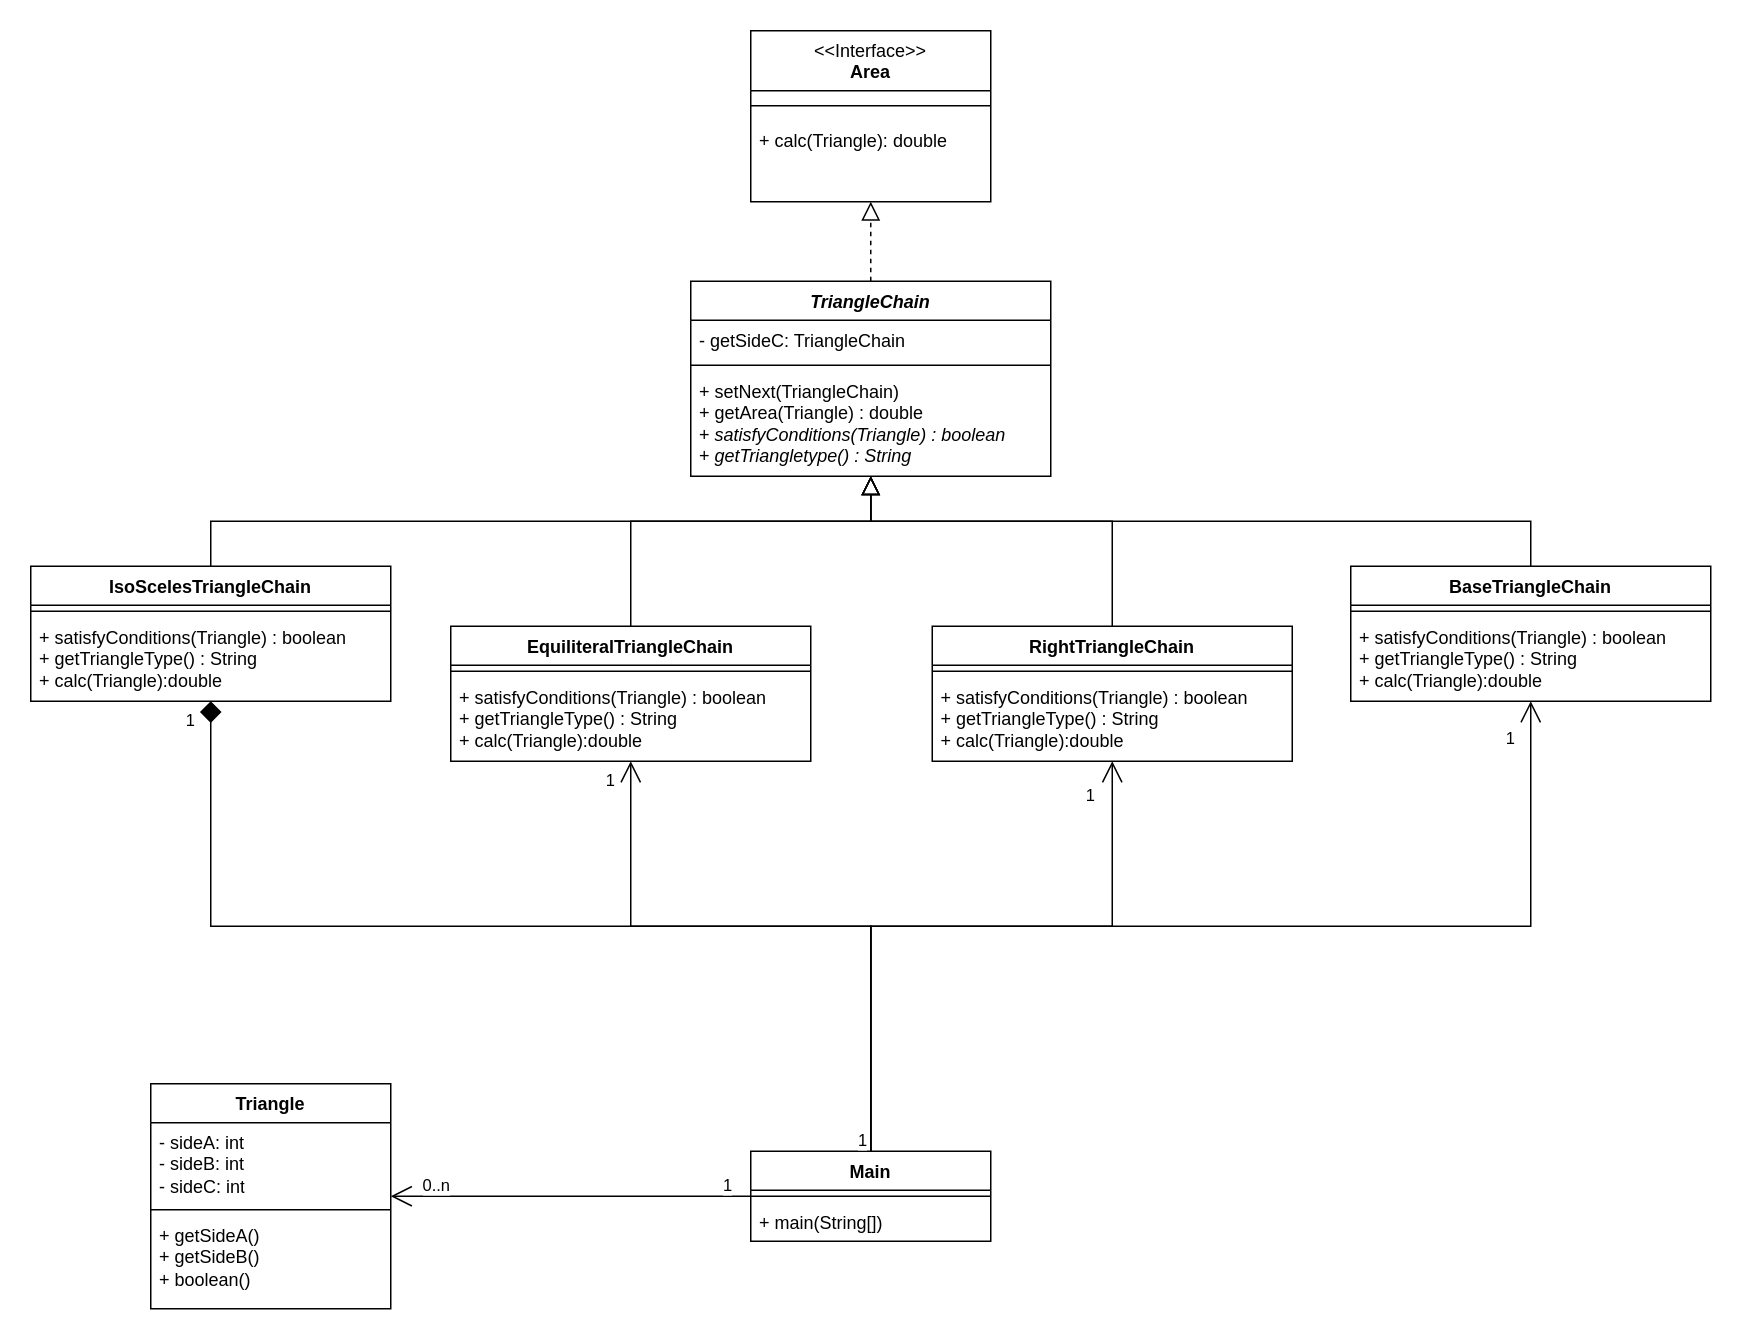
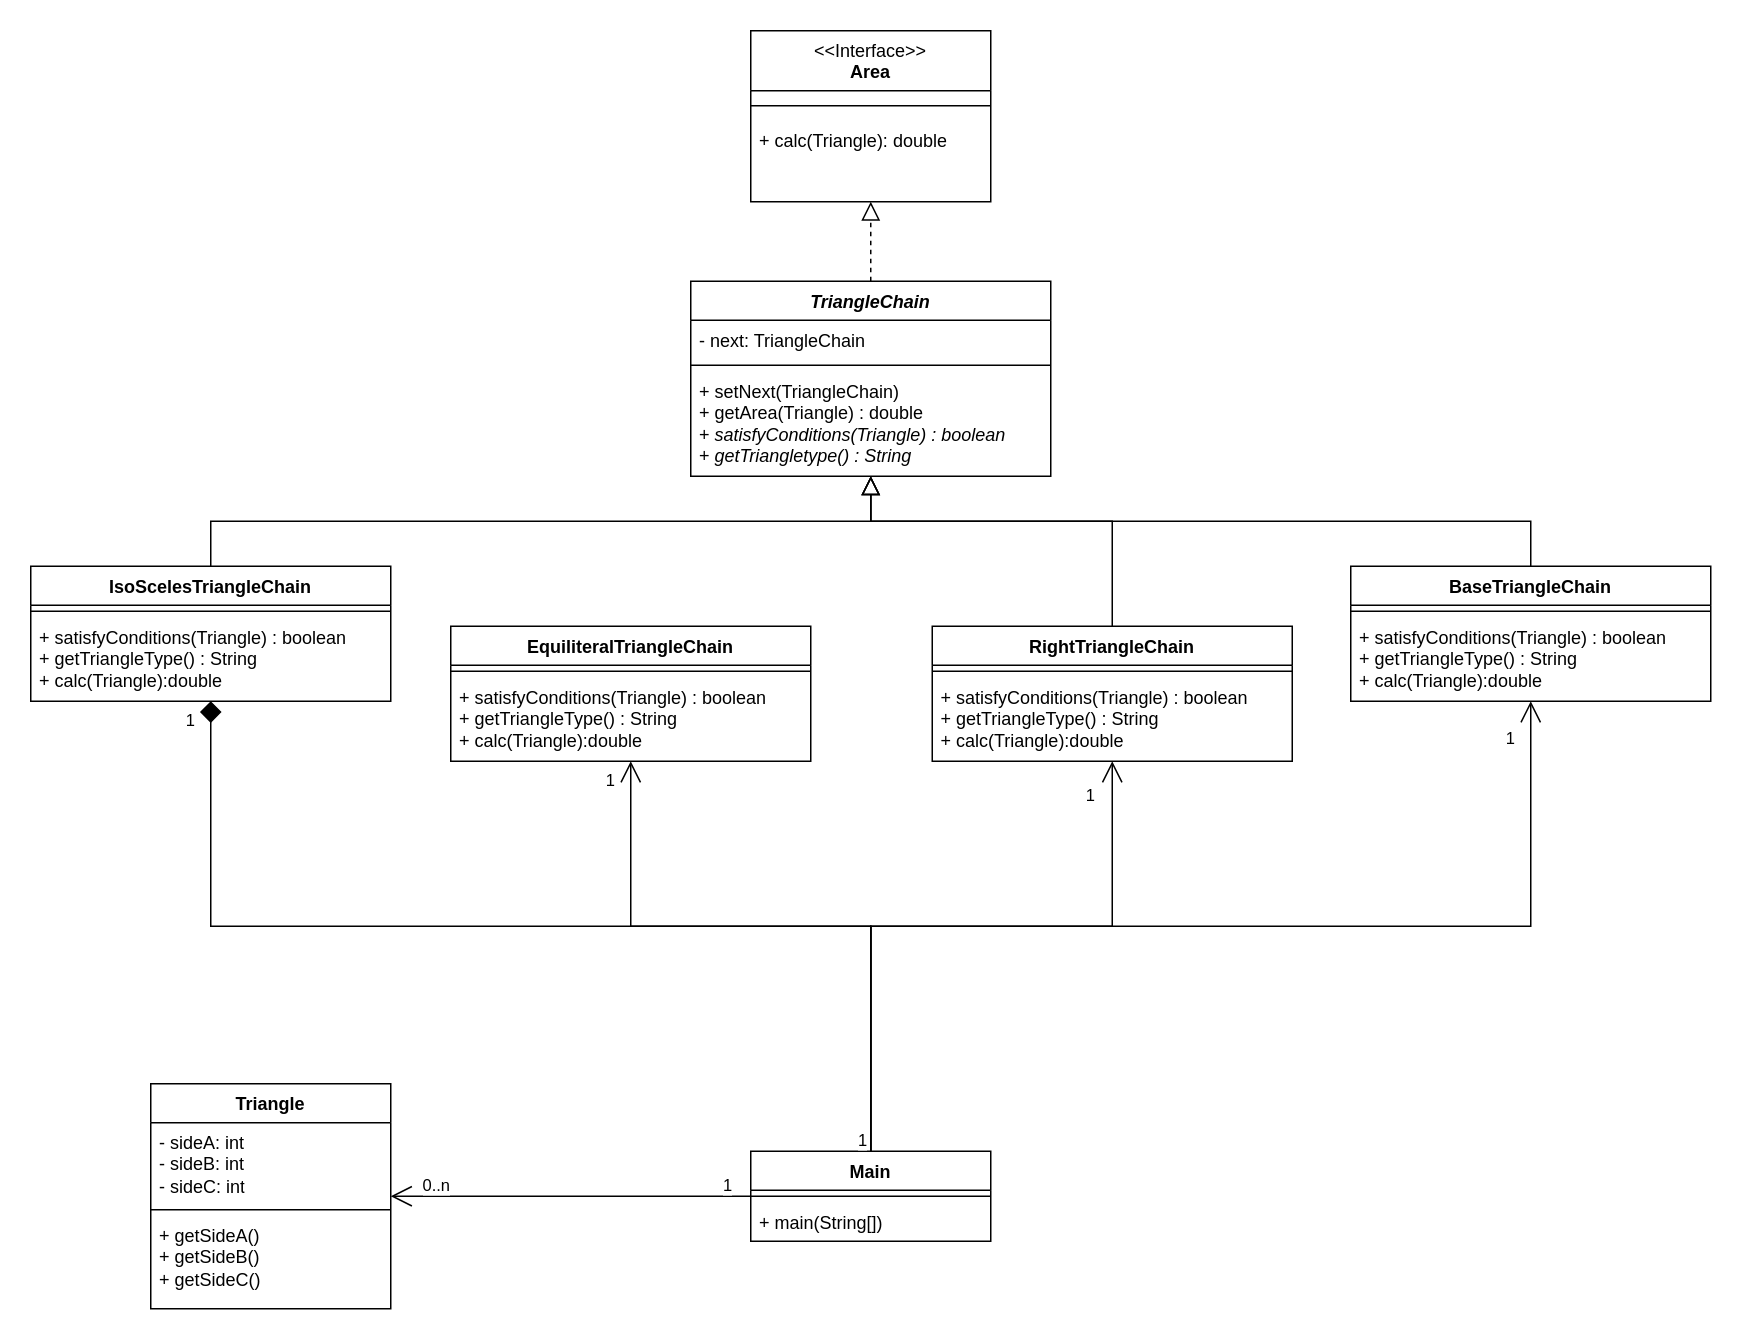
  <mxCell id="0" />
  <mxCell id="1" parent="0" />
  <mxCell id="2" value="Triangle" style="swimlane;fontStyle=1;align=center;verticalAlign=top;childLayout=stackLayout;horizontal=1;startSize=26;horizontalStack=0;resizeParent=1;resizeParentMax=0;resizeLast=0;collapsible=1;marginBottom=0;whiteSpace=wrap;html=1;" vertex="1" parent="1"><mxGeometry x="100" y="722" width="160" height="150" as="geometry" /></mxCell>
  <mxCell id="3" value="- sideA: int&lt;div&gt;- sideB: int&lt;/div&gt;&lt;div&gt;- sideC: int&lt;/div&gt;" style="text;strokeColor=none;fillColor=none;align=left;verticalAlign=top;spacingLeft=4;spacingRight=4;overflow=hidden;rotatable=0;points=[[0,0.5],[1,0.5]];portConstraint=eastwest;whiteSpace=wrap;html=1;" vertex="1" parent="2"><mxGeometry y="26" width="160" height="54" as="geometry" /></mxCell>
  <mxCell id="4" value="" style="line;strokeWidth=1;fillColor=none;align=left;verticalAlign=middle;spacingTop=-1;spacingLeft=3;spacingRight=3;rotatable=0;labelPosition=right;points=[];portConstraint=eastwest;strokeColor=inherit;" vertex="1" parent="2"><mxGeometry y="80" width="160" height="8" as="geometry" /></mxCell>
- <mxCell id="5" value="+ getSideA()&lt;div&gt;+ getSideB()&lt;br&gt;&lt;/div&gt;&lt;div&gt;+ boolean()&lt;br&gt;&lt;/div&gt;" style="text;strokeColor=none;fillColor=none;align=left;verticalAlign=top;spacingLeft=4;spacingRight=4;overflow=hidden;rotatable=0;points=[[0,0.5],[1,0.5]];portConstraint=eastwest;whiteSpace=wrap;html=1;" vertex="1" parent="2"><mxGeometry y="88" width="160" height="62" as="geometry" /></mxCell>
+ <mxCell id="5" value="+ getSideA()&lt;div&gt;+ getSideB()&lt;br&gt;&lt;/div&gt;&lt;div&gt;+ getSideC()&lt;br&gt;&lt;/div&gt;" style="text;strokeColor=none;fillColor=none;align=left;verticalAlign=top;spacingLeft=4;spacingRight=4;overflow=hidden;rotatable=0;points=[[0,0.5],[1,0.5]];portConstraint=eastwest;whiteSpace=wrap;html=1;" vertex="1" parent="2"><mxGeometry y="88" width="160" height="62" as="geometry" /></mxCell>
  <mxCell id="6" style="edgeStyle=orthogonalEdgeStyle;rounded=0;orthogonalLoop=1;jettySize=auto;html=1;exitX=0.5;exitY=0;exitDx=0;exitDy=0;dashed=1;endArrow=block;endFill=0;endSize=10;" edge="1" parent="1" source="7" target="11"><mxGeometry relative="1" as="geometry" /></mxCell>
  <mxCell id="7" value="&lt;i style=&quot;&quot;&gt;TriangleChain&lt;/i&gt;" style="swimlane;fontStyle=1;align=center;verticalAlign=top;childLayout=stackLayout;horizontal=1;startSize=26;horizontalStack=0;resizeParent=1;resizeParentMax=0;resizeLast=0;collapsible=1;marginBottom=0;whiteSpace=wrap;html=1;" vertex="1" parent="1"><mxGeometry x="460" y="187" width="240" height="130" as="geometry" /></mxCell>
- <mxCell id="8" value="- getSideC: TriangleChain" style="text;strokeColor=none;fillColor=none;align=left;verticalAlign=top;spacingLeft=4;spacingRight=4;overflow=hidden;rotatable=0;points=[[0,0.5],[1,0.5]];portConstraint=eastwest;whiteSpace=wrap;html=1;" vertex="1" parent="7"><mxGeometry y="26" width="240" height="26" as="geometry" /></mxCell>
+ <mxCell id="8" value="- next: TriangleChain" style="text;strokeColor=none;fillColor=none;align=left;verticalAlign=top;spacingLeft=4;spacingRight=4;overflow=hidden;rotatable=0;points=[[0,0.5],[1,0.5]];portConstraint=eastwest;whiteSpace=wrap;html=1;" vertex="1" parent="7"><mxGeometry y="26" width="240" height="26" as="geometry" /></mxCell>
  <mxCell id="9" value="" style="line;strokeWidth=1;fillColor=none;align=left;verticalAlign=middle;spacingTop=-1;spacingLeft=3;spacingRight=3;rotatable=0;labelPosition=right;points=[];portConstraint=eastwest;strokeColor=inherit;" vertex="1" parent="7"><mxGeometry y="52" width="240" height="8" as="geometry" /></mxCell>
  <mxCell id="10" value="+ setNext(TriangleChain)&lt;div&gt;+ getArea(Triangle) : double&lt;br&gt;&lt;/div&gt;&lt;div&gt;+ &lt;i&gt;satisfyConditions(Triangle) : boolean&lt;/i&gt;&lt;/div&gt;&lt;div&gt;+ &lt;i&gt;getTriangletype() : String&lt;/i&gt;&lt;/div&gt;" style="text;strokeColor=none;fillColor=none;align=left;verticalAlign=top;spacingLeft=4;spacingRight=4;overflow=hidden;rotatable=0;points=[[0,0.5],[1,0.5]];portConstraint=eastwest;whiteSpace=wrap;html=1;" vertex="1" parent="7"><mxGeometry y="60" width="240" height="70" as="geometry" /></mxCell>
  <mxCell id="11" value="&lt;span style=&quot;font-weight: normal;&quot;&gt;&amp;lt;&amp;lt;Interface&amp;gt;&amp;gt;&lt;/span&gt;&lt;br&gt;&lt;div&gt;Area&lt;/div&gt;" style="swimlane;fontStyle=1;align=center;verticalAlign=top;childLayout=stackLayout;horizontal=1;startSize=40;horizontalStack=0;resizeParent=1;resizeParentMax=0;resizeLast=0;collapsible=1;marginBottom=0;whiteSpace=wrap;html=1;" vertex="1" parent="1"><mxGeometry x="500" y="20" width="160" height="114" as="geometry"><mxRectangle x="827" y="30" width="120" height="40" as="alternateBounds" /></mxGeometry></mxCell>
  <mxCell id="12" value="" style="line;strokeWidth=1;fillColor=none;align=left;verticalAlign=middle;spacingTop=-1;spacingLeft=3;spacingRight=3;rotatable=0;labelPosition=right;points=[];portConstraint=eastwest;strokeColor=inherit;" vertex="1" parent="11"><mxGeometry y="40" width="160" height="20" as="geometry" /></mxCell>
  <mxCell id="13" value="+ calc(Triangle): double" style="text;strokeColor=none;fillColor=none;align=left;verticalAlign=top;spacingLeft=4;spacingRight=4;overflow=hidden;rotatable=0;points=[[0,0.5],[1,0.5]];portConstraint=eastwest;whiteSpace=wrap;html=1;" vertex="1" parent="11"><mxGeometry y="60" width="160" height="54" as="geometry" /></mxCell>
- <mxCell id="14" style="edgeStyle=orthogonalEdgeStyle;rounded=0;orthogonalLoop=1;jettySize=auto;html=1;exitX=0.5;exitY=0;exitDx=0;exitDy=0;endSize=10;endArrow=block;endFill=0;" edge="1" parent="1" source="15" target="7"><mxGeometry relative="1" as="geometry"><Array as="points"><mxPoint x="420" y="347" /><mxPoint x="580" y="347" /></Array></mxGeometry></mxCell>
  <mxCell id="15" value="EquiliteralTriangleChain" style="swimlane;fontStyle=1;align=center;verticalAlign=top;childLayout=stackLayout;horizontal=1;startSize=26;horizontalStack=0;resizeParent=1;resizeParentMax=0;resizeLast=0;collapsible=1;marginBottom=0;whiteSpace=wrap;html=1;" vertex="1" parent="1"><mxGeometry x="300" y="417" width="240" height="90" as="geometry" /></mxCell>
  <mxCell id="16" value="" style="line;strokeWidth=1;fillColor=none;align=left;verticalAlign=middle;spacingTop=-1;spacingLeft=3;spacingRight=3;rotatable=0;labelPosition=right;points=[];portConstraint=eastwest;strokeColor=inherit;" vertex="1" parent="15"><mxGeometry y="26" width="240" height="8" as="geometry" /></mxCell>
  <mxCell id="17" value="+&amp;nbsp;satisfyConditions(Triangle) : boolean&lt;div&gt;+ getTriangleType() : String&lt;/div&gt;&lt;div&gt;+ calc(Triangle):double&lt;/div&gt;" style="text;strokeColor=none;fillColor=none;align=left;verticalAlign=top;spacingLeft=4;spacingRight=4;overflow=hidden;rotatable=0;points=[[0,0.5],[1,0.5]];portConstraint=eastwest;whiteSpace=wrap;html=1;" vertex="1" parent="15"><mxGeometry y="34" width="240" height="56" as="geometry" /></mxCell>
  <mxCell id="18" style="edgeStyle=orthogonalEdgeStyle;rounded=0;orthogonalLoop=1;jettySize=auto;html=1;exitX=0.5;exitY=0;exitDx=0;exitDy=0;endSize=10;endArrow=block;endFill=0;" edge="1" parent="1" source="19" target="7"><mxGeometry relative="1" as="geometry" /></mxCell>
  <mxCell id="19" value="IsoScelesTriangleChain" style="swimlane;fontStyle=1;align=center;verticalAlign=top;childLayout=stackLayout;horizontal=1;startSize=26;horizontalStack=0;resizeParent=1;resizeParentMax=0;resizeLast=0;collapsible=1;marginBottom=0;whiteSpace=wrap;html=1;" vertex="1" parent="1"><mxGeometry x="20" y="377" width="240" height="90" as="geometry" /></mxCell>
  <mxCell id="20" value="" style="line;strokeWidth=1;fillColor=none;align=left;verticalAlign=middle;spacingTop=-1;spacingLeft=3;spacingRight=3;rotatable=0;labelPosition=right;points=[];portConstraint=eastwest;strokeColor=inherit;" vertex="1" parent="19"><mxGeometry y="26" width="240" height="8" as="geometry" /></mxCell>
  <mxCell id="21" value="+&amp;nbsp;satisfyConditions(Triangle) : boolean&lt;div&gt;+ getTriangleType() : String&lt;/div&gt;&lt;div&gt;+ calc(Triangle):double&lt;/div&gt;" style="text;strokeColor=none;fillColor=none;align=left;verticalAlign=top;spacingLeft=4;spacingRight=4;overflow=hidden;rotatable=0;points=[[0,0.5],[1,0.5]];portConstraint=eastwest;whiteSpace=wrap;html=1;" vertex="1" parent="19"><mxGeometry y="34" width="240" height="56" as="geometry" /></mxCell>
  <mxCell id="22" style="edgeStyle=orthogonalEdgeStyle;rounded=0;orthogonalLoop=1;jettySize=auto;html=1;exitX=0.5;exitY=0;exitDx=0;exitDy=0;endSize=10;endArrow=block;endFill=0;" edge="1" parent="1" source="23" target="7"><mxGeometry relative="1" as="geometry"><Array as="points"><mxPoint x="741" y="347" /><mxPoint x="580" y="347" /></Array></mxGeometry></mxCell>
  <mxCell id="23" value="RightTriangleChain" style="swimlane;fontStyle=1;align=center;verticalAlign=top;childLayout=stackLayout;horizontal=1;startSize=26;horizontalStack=0;resizeParent=1;resizeParentMax=0;resizeLast=0;collapsible=1;marginBottom=0;whiteSpace=wrap;html=1;" vertex="1" parent="1"><mxGeometry x="621" y="417" width="240" height="90" as="geometry" /></mxCell>
  <mxCell id="24" value="" style="line;strokeWidth=1;fillColor=none;align=left;verticalAlign=middle;spacingTop=-1;spacingLeft=3;spacingRight=3;rotatable=0;labelPosition=right;points=[];portConstraint=eastwest;strokeColor=inherit;" vertex="1" parent="23"><mxGeometry y="26" width="240" height="8" as="geometry" /></mxCell>
  <mxCell id="25" value="+&amp;nbsp;satisfyConditions(Triangle) : boolean&lt;div&gt;+ getTriangleType() : String&lt;/div&gt;&lt;div&gt;+ calc(Triangle):double&lt;/div&gt;" style="text;strokeColor=none;fillColor=none;align=left;verticalAlign=top;spacingLeft=4;spacingRight=4;overflow=hidden;rotatable=0;points=[[0,0.5],[1,0.5]];portConstraint=eastwest;whiteSpace=wrap;html=1;" vertex="1" parent="23"><mxGeometry y="34" width="240" height="56" as="geometry" /></mxCell>
  <mxCell id="26" style="edgeStyle=orthogonalEdgeStyle;rounded=0;orthogonalLoop=1;jettySize=auto;html=1;exitX=0.5;exitY=0;exitDx=0;exitDy=0;endSize=10;endArrow=block;endFill=0;" edge="1" parent="1" source="27" target="7"><mxGeometry relative="1" as="geometry" /></mxCell>
  <mxCell id="27" value="BaseTriangleChain" style="swimlane;fontStyle=1;align=center;verticalAlign=top;childLayout=stackLayout;horizontal=1;startSize=26;horizontalStack=0;resizeParent=1;resizeParentMax=0;resizeLast=0;collapsible=1;marginBottom=0;whiteSpace=wrap;html=1;" vertex="1" parent="1"><mxGeometry x="900" y="377" width="240" height="90" as="geometry" /></mxCell>
  <mxCell id="28" value="" style="line;strokeWidth=1;fillColor=none;align=left;verticalAlign=middle;spacingTop=-1;spacingLeft=3;spacingRight=3;rotatable=0;labelPosition=right;points=[];portConstraint=eastwest;strokeColor=inherit;" vertex="1" parent="27"><mxGeometry y="26" width="240" height="8" as="geometry" /></mxCell>
  <mxCell id="29" value="+&amp;nbsp;satisfyConditions(Triangle) : boolean&lt;div&gt;+ getTriangleType() : String&lt;/div&gt;&lt;div&gt;+ calc(Triangle):double&lt;/div&gt;" style="text;strokeColor=none;fillColor=none;align=left;verticalAlign=top;spacingLeft=4;spacingRight=4;overflow=hidden;rotatable=0;points=[[0,0.5],[1,0.5]];portConstraint=eastwest;whiteSpace=wrap;html=1;" vertex="1" parent="27"><mxGeometry y="34" width="240" height="56" as="geometry" /></mxCell>
  <mxCell id="30" value="Main" style="swimlane;fontStyle=1;align=center;verticalAlign=top;childLayout=stackLayout;horizontal=1;startSize=26;horizontalStack=0;resizeParent=1;resizeParentMax=0;resizeLast=0;collapsible=1;marginBottom=0;whiteSpace=wrap;html=1;" vertex="1" parent="1"><mxGeometry x="500" y="767" width="160" height="60" as="geometry" /></mxCell>
  <mxCell id="31" value="" style="line;strokeWidth=1;fillColor=none;align=left;verticalAlign=middle;spacingTop=-1;spacingLeft=3;spacingRight=3;rotatable=0;labelPosition=right;points=[];portConstraint=eastwest;strokeColor=inherit;" vertex="1" parent="30"><mxGeometry y="26" width="160" height="8" as="geometry" /></mxCell>
  <mxCell id="32" value="+ main(String[])" style="text;strokeColor=none;fillColor=none;align=left;verticalAlign=top;spacingLeft=4;spacingRight=4;overflow=hidden;rotatable=0;points=[[0,0.5],[1,0.5]];portConstraint=eastwest;whiteSpace=wrap;html=1;" vertex="1" parent="30"><mxGeometry y="34" width="160" height="26" as="geometry" /></mxCell>
  <mxCell id="33" value="" style="endArrow=open;html=1;endSize=12;startArrow=none;startSize=14;startFill=0;edgeStyle=orthogonalEdgeStyle;rounded=0;exitX=0;exitY=0.5;exitDx=0;exitDy=0;" edge="1" parent="1" source="30" target="2"><mxGeometry relative="1" as="geometry"><mxPoint x="-70" y="587" as="sourcePoint" /><mxPoint x="90" y="587" as="targetPoint" /><mxPoint as="offset" /></mxGeometry></mxCell>
  <mxCell id="34" value="1" style="edgeLabel;resizable=0;html=1;align=left;verticalAlign=top;" connectable="0" vertex="1" parent="33"><mxGeometry x="-1" relative="1" as="geometry"><mxPoint x="-20" y="-20" as="offset" /></mxGeometry></mxCell>
  <mxCell id="35" value="&lt;span style=&quot;text-align: left;&quot;&gt;0..n&lt;/span&gt;" style="edgeLabel;resizable=0;html=1;align=right;verticalAlign=top;" connectable="0" vertex="1" parent="33"><mxGeometry x="1" relative="1" as="geometry"><mxPoint x="40" y="-20" as="offset" /></mxGeometry></mxCell>
  <mxCell id="36" value="" style="endArrow=diamond;html=1;endSize=12;startArrow=none;startSize=14;startFill=0;edgeStyle=orthogonalEdgeStyle;rounded=0;exitX=0.5;exitY=0;exitDx=0;exitDy=0;" edge="1" parent="1" source="30" target="19"><mxGeometry relative="1" as="geometry"><mxPoint x="-20" y="607" as="sourcePoint" /><mxPoint x="140" y="607" as="targetPoint" /><mxPoint as="offset" /></mxGeometry></mxCell>
  <mxCell id="37" value="1" style="edgeLabel;resizable=0;html=1;align=left;verticalAlign=top;" connectable="0" vertex="1" parent="36"><mxGeometry x="-1" relative="1" as="geometry"><mxPoint x="-10" y="-20" as="offset" /></mxGeometry></mxCell>
  <mxCell id="38" value="1" style="edgeLabel;resizable=0;html=1;align=right;verticalAlign=top;" connectable="0" vertex="1" parent="36"><mxGeometry x="1" relative="1" as="geometry"><mxPoint x="-10" as="offset" /></mxGeometry></mxCell>
  <mxCell id="39" value="" style="endArrow=open;html=1;endSize=12;startArrow=none;startSize=14;startFill=0;edgeStyle=orthogonalEdgeStyle;rounded=0;exitX=0.5;exitY=0;exitDx=0;exitDy=0;" edge="1" parent="1" source="30" target="15"><mxGeometry relative="1" as="geometry"><mxPoint x="750" y="687" as="sourcePoint" /><mxPoint x="910" y="687" as="targetPoint" /><Array as="points"><mxPoint x="580" y="617" /><mxPoint x="420" y="617" /></Array><mxPoint as="offset" /></mxGeometry></mxCell>
  <mxCell id="40" value="1" style="edgeLabel;resizable=0;html=1;align=right;verticalAlign=top;" connectable="0" vertex="1" parent="39"><mxGeometry x="1" relative="1" as="geometry"><mxPoint x="-10" as="offset" /></mxGeometry></mxCell>
  <mxCell id="41" value="" style="endArrow=open;html=1;endSize=12;startArrow=none;startSize=14;startFill=0;edgeStyle=orthogonalEdgeStyle;rounded=0;exitX=0.5;exitY=0;exitDx=0;exitDy=0;" edge="1" parent="1" source="30" target="23"><mxGeometry relative="1" as="geometry"><mxPoint x="690" y="587" as="sourcePoint" /><mxPoint x="850" y="587" as="targetPoint" /><Array as="points"><mxPoint x="580" y="617" /><mxPoint x="741" y="617" /></Array><mxPoint as="offset" /></mxGeometry></mxCell>
  <mxCell id="42" value="1" style="edgeLabel;resizable=0;html=1;align=right;verticalAlign=top;" connectable="0" vertex="1" parent="41"><mxGeometry x="1" relative="1" as="geometry"><mxPoint x="-11" y="10" as="offset" /></mxGeometry></mxCell>
  <mxCell id="43" value="" style="endArrow=open;html=1;endSize=12;startArrow=none;startSize=14;startFill=0;edgeStyle=orthogonalEdgeStyle;rounded=0;exitX=0.5;exitY=0;exitDx=0;exitDy=0;" edge="1" parent="1" source="30" target="27"><mxGeometry relative="1" as="geometry"><mxPoint x="690" y="677" as="sourcePoint" /><mxPoint x="850" y="677" as="targetPoint" /><mxPoint as="offset" /></mxGeometry></mxCell>
  <mxCell id="44" value="1" style="edgeLabel;resizable=0;html=1;align=right;verticalAlign=top;" connectable="0" vertex="1" parent="43"><mxGeometry x="1" relative="1" as="geometry"><mxPoint x="-10" y="12" as="offset" /></mxGeometry></mxCell>
